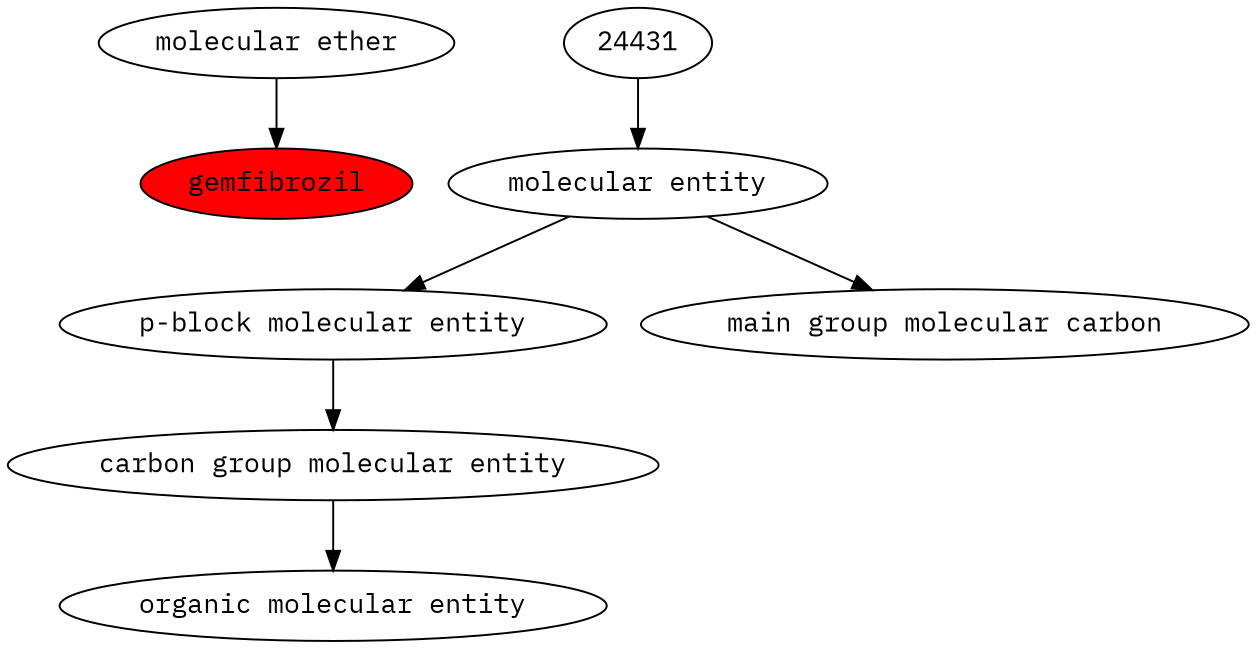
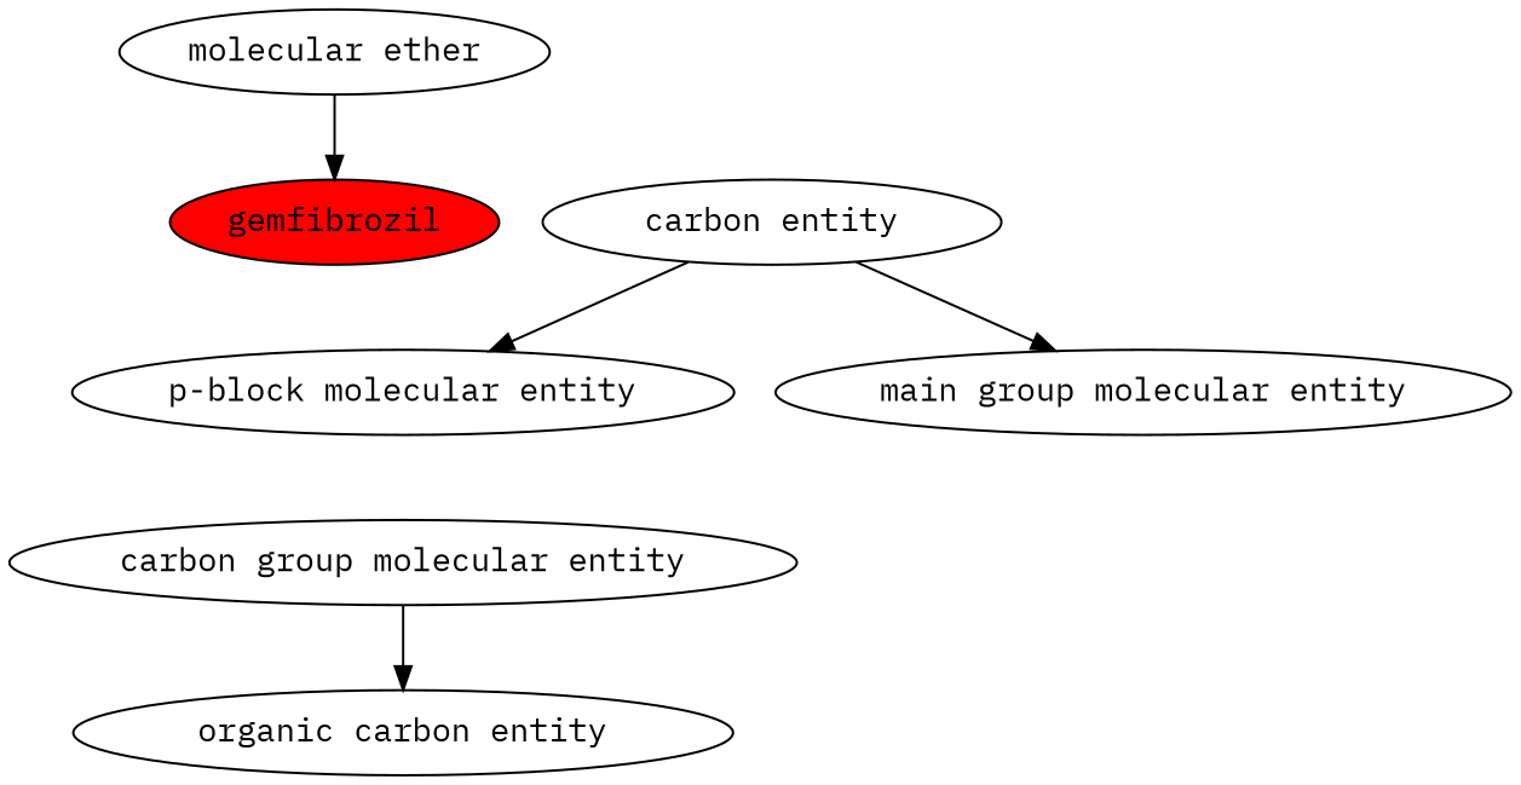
  digraph {
    fontname="IBM Plex Mono"
    node [fontname="IBM Plex Mono"]
    edge [fontname="IBM Plex Mono"]
    n1 [fillcolor=red label=gemfibrozil style=filled]
    n2 [label="molecular ether"]
-   n3 [label="organic molecular entity"]
+   n3 [label="organic carbon entity"]
    n4 [label="carbon group molecular entity"]
    n5 [label="p-block molecular entity"]
-   n6 [label="main group molecular carbon"]
-   n7 [label="molecular entity"]
-   n8 [label=24431]
+   n6 [label="main group molecular entity"]
+   n7 [label="carbon entity"]
    n2 -> n1
    n4 -> n3
-   n5 -> n4
    n7 -> n5
    n7 -> n6
-   n8 -> n7
  }
